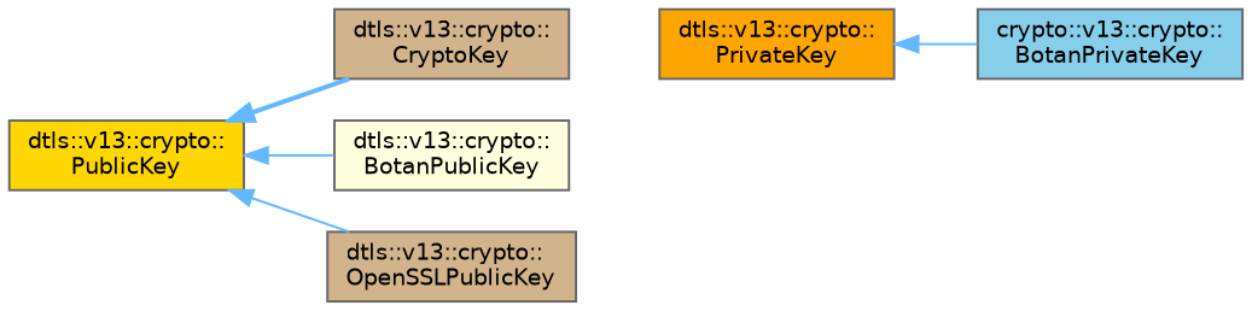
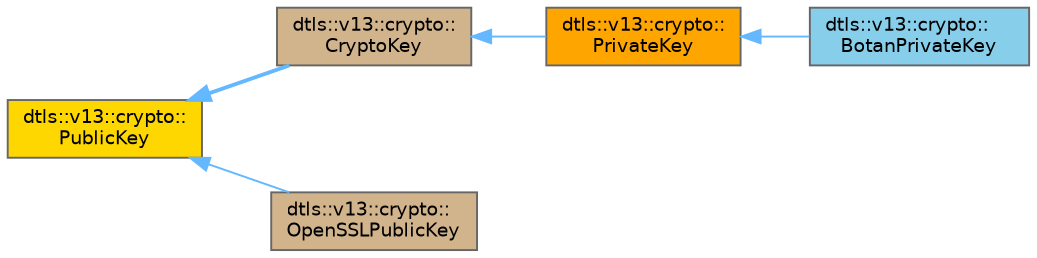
  digraph {
    rankdir=LR
    node [color=grey40 fillcolor=tan fontname=Helvetica fontsize=10 shape=box style=filled]
    edge [color=steelblue1 dir=back fontname=Helvetica fontsize=10 labelfontname=Helvetica labelfontsize=10 style=solid]
    n1 [height=0.2 label="dtls::v13::crypto::\lCryptoKey" width=0.4]
    n2 [fillcolor=orange height=0.2 label="dtls::v13::crypto::\lPrivateKey" width=0.4]
-   n3 [fillcolor=skyblue height=0.2 label="crypto::v13::crypto::\lBotanPrivateKey" width=0.4]
+   n3 [fillcolor=skyblue height=0.2 label="dtls::v13::crypto::\lBotanPrivateKey" width=0.4]
    n4 [fillcolor=gold height=0.2 label="dtls::v13::crypto::\lPublicKey" width=0.4]
-   n5 [fillcolor=lightyellow height=0.2 label="dtls::v13::crypto::\lBotanPublicKey" width=0.4]
    n6 [height=0.2 label="dtls::v13::crypto::\lOpenSSLPublicKey" width=0.4]
+   n1 -> n2
    n2 -> n3
    n4 -> n1 [style=bold]
-   n4 -> n5
    n4 -> n6
  }
